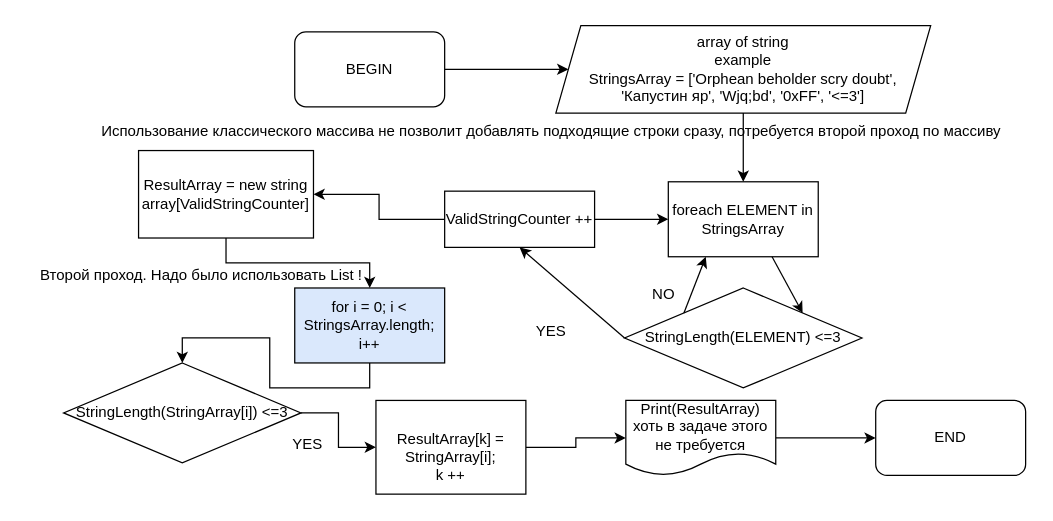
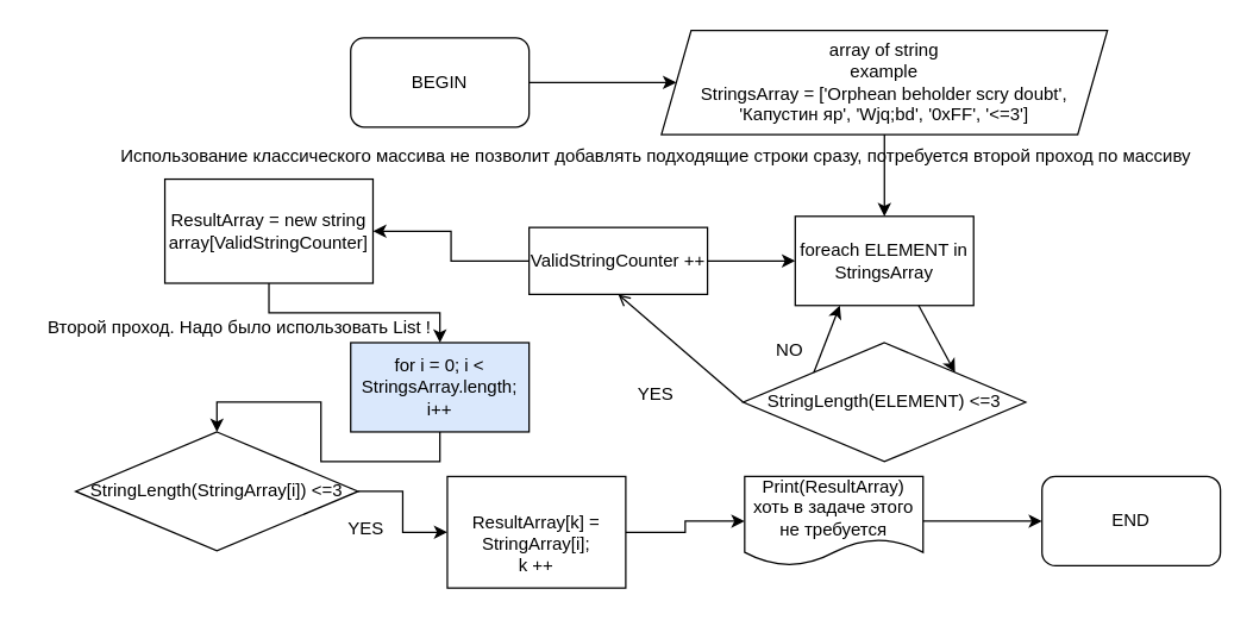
  <mxCell id="0" />
  <mxCell id="1" parent="0" />
  <mxCell id="2" value="" style="edgeStyle=orthogonalEdgeStyle;rounded=0;orthogonalLoop=1;jettySize=auto;html=1;" edge="1" parent="1" source="3" target="4"><mxGeometry relative="1" as="geometry" /></mxCell>
  <mxCell id="3" value="BEGIN" style="rounded=1;whiteSpace=wrap;html=1;" vertex="1" parent="1"><mxGeometry x="235" y="25" width="120" height="60" as="geometry" /></mxCell>
  <mxCell id="4" value="array of string&lt;br&gt;example&lt;br&gt;StringsArray = ['Orphean beholder scry doubt', 'Капустин яр', 'Wjq;bd', '0xFF', '&amp;lt;=3']" style="shape=parallelogram;perimeter=parallelogramPerimeter;whiteSpace=wrap;html=1;fixedSize=1;" vertex="1" parent="1"><mxGeometry x="444" y="20" width="300" height="70" as="geometry" /></mxCell>
  <mxCell id="5" value="Использование классического массива не позволит добавлять подходящие строки сразу, потребуется второй проход по массиву" style="text;html=1;align=center;verticalAlign=middle;resizable=0;points=[];autosize=1;strokeColor=none;fillColor=none;" vertex="1" parent="1"><mxGeometry x="70" y="90" width="740" height="30" as="geometry" /></mxCell>
  <mxCell id="6" value="" style="edgeStyle=orthogonalEdgeStyle;rounded=0;orthogonalLoop=1;jettySize=auto;html=1;" edge="1" parent="1" source="7" target="21"><mxGeometry relative="1" as="geometry" /></mxCell>
  <mxCell id="7" value="ResultArray = new string array[ValidStringCounter]&lt;br&gt;" style="rounded=0;whiteSpace=wrap;html=1;" vertex="1" parent="1"><mxGeometry x="110" y="120" width="140" height="70" as="geometry" /></mxCell>
  <mxCell id="8" value="foreach ELEMENT in StringsArray" style="rounded=0;whiteSpace=wrap;html=1;" vertex="1" parent="1"><mxGeometry x="534" y="145" width="120" height="60" as="geometry" /></mxCell>
  <mxCell id="9" value="StringLength(ELEMENT) &amp;lt;=3" style="rhombus;whiteSpace=wrap;html=1;" vertex="1" parent="1"><mxGeometry x="499" y="230" width="190" height="80" as="geometry" /></mxCell>
  <mxCell id="10" value="" style="endArrow=classic;html=1;rounded=0;exitX=0;exitY=0;exitDx=0;exitDy=0;entryX=0.25;entryY=1;entryDx=0;entryDy=0;" edge="1" parent="1" source="9" target="8"><mxGeometry width="50" height="50" relative="1" as="geometry"><mxPoint x="420" y="310" as="sourcePoint" /><mxPoint x="470" y="260" as="targetPoint" /></mxGeometry></mxCell>
  <mxCell id="11" value="" style="endArrow=classic;html=1;rounded=0;exitX=0.692;exitY=1;exitDx=0;exitDy=0;exitPerimeter=0;entryX=1;entryY=0;entryDx=0;entryDy=0;" edge="1" parent="1" source="8" target="9"><mxGeometry width="50" height="50" relative="1" as="geometry"><mxPoint x="420" y="310" as="sourcePoint" /><mxPoint x="470" y="260" as="targetPoint" /></mxGeometry></mxCell>
  <mxCell id="12" value="" style="edgeStyle=orthogonalEdgeStyle;rounded=0;orthogonalLoop=1;jettySize=auto;html=1;" edge="1" parent="1" source="14" target="8"><mxGeometry relative="1" as="geometry" /></mxCell>
  <mxCell id="13" value="" style="edgeStyle=orthogonalEdgeStyle;rounded=0;orthogonalLoop=1;jettySize=auto;html=1;" edge="1" parent="1" source="14" target="7"><mxGeometry relative="1" as="geometry" /></mxCell>
  <mxCell id="14" value="ValidStringCounter ++" style="rounded=0;whiteSpace=wrap;html=1;" vertex="1" parent="1"><mxGeometry x="355" y="152.5" width="120" height="45" as="geometry" /></mxCell>
  <mxCell id="15" value="NO" style="text;html=1;align=center;verticalAlign=middle;resizable=0;points=[];autosize=1;strokeColor=none;fillColor=none;" vertex="1" parent="1"><mxGeometry x="510" y="220" width="40" height="30" as="geometry" /></mxCell>
  <mxCell id="16" value="YES" style="text;html=1;align=center;verticalAlign=middle;resizable=0;points=[];autosize=1;strokeColor=none;fillColor=none;" vertex="1" parent="1"><mxGeometry x="415" y="250" width="50" height="30" as="geometry" /></mxCell>
- <mxCell id="17" value="" style="endArrow=classic;html=1;rounded=0;exitX=0;exitY=0.5;exitDx=0;exitDy=0;entryX=0.5;entryY=1;entryDx=0;entryDy=0;" edge="1" parent="1" source="9" target="14"><mxGeometry width="50" height="50" relative="1" as="geometry"><mxPoint x="420" y="220" as="sourcePoint" /><mxPoint x="470" y="170" as="targetPoint" /></mxGeometry></mxCell>
+ <mxCell id="17" value="" style="endArrow=open;html=1;rounded=0;exitX=0;exitY=0.5;exitDx=0;exitDy=0;entryX=0.5;entryY=1;entryDx=0;entryDy=0;" edge="1" parent="1" source="9" target="14"><mxGeometry width="50" height="50" relative="1" as="geometry"><mxPoint x="420" y="220" as="sourcePoint" /><mxPoint x="470" y="170" as="targetPoint" /></mxGeometry></mxCell>
  <mxCell id="18" style="edgeStyle=orthogonalEdgeStyle;rounded=0;orthogonalLoop=1;jettySize=auto;html=1;exitX=0.5;exitY=1;exitDx=0;exitDy=0;" edge="1" parent="1" source="7" target="7"><mxGeometry relative="1" as="geometry" /></mxCell>
  <mxCell id="19" value="" style="endArrow=classic;html=1;rounded=0;exitX=0.5;exitY=1;exitDx=0;exitDy=0;entryX=0.5;entryY=0;entryDx=0;entryDy=0;" edge="1" parent="1" source="4" target="8"><mxGeometry width="50" height="50" relative="1" as="geometry"><mxPoint x="420" y="220" as="sourcePoint" /><mxPoint x="470" y="170" as="targetPoint" /></mxGeometry></mxCell>
  <mxCell id="20" value="" style="edgeStyle=orthogonalEdgeStyle;rounded=0;orthogonalLoop=1;jettySize=auto;html=1;" edge="1" parent="1" source="21" target="23"><mxGeometry relative="1" as="geometry" /></mxCell>
  <mxCell id="21" value="for i = 0; i &amp;lt; StringsArray.length; i++" style="rounded=0;whiteSpace=wrap;html=1;fillColor=#dae8fc;" vertex="1" parent="1"><mxGeometry x="235" y="230" width="120" height="60" as="geometry" /></mxCell>
  <mxCell id="22" value="" style="edgeStyle=orthogonalEdgeStyle;rounded=0;orthogonalLoop=1;jettySize=auto;html=1;" edge="1" parent="1" source="23" target="25"><mxGeometry relative="1" as="geometry" /></mxCell>
  <mxCell id="23" value="StringLength(StringArray[i]) &amp;lt;=3" style="rhombus;whiteSpace=wrap;html=1;" vertex="1" parent="1"><mxGeometry x="50" y="290" width="190" height="80" as="geometry" /></mxCell>
  <mxCell id="24" value="" style="edgeStyle=orthogonalEdgeStyle;rounded=0;orthogonalLoop=1;jettySize=auto;html=1;" edge="1" parent="1" source="25" target="28"><mxGeometry relative="1" as="geometry" /></mxCell>
  <mxCell id="25" value="&lt;br&gt;ResultArray[k] = StringArray[i];&lt;br&gt;k ++&lt;br&gt;" style="rounded=0;whiteSpace=wrap;html=1;" vertex="1" parent="1"><mxGeometry x="300" y="320" width="120" height="75" as="geometry" /></mxCell>
  <mxCell id="26" value="YES" style="text;html=1;align=center;verticalAlign=middle;resizable=0;points=[];autosize=1;strokeColor=none;fillColor=none;" vertex="1" parent="1"><mxGeometry x="220" y="340" width="50" height="30" as="geometry" /></mxCell>
  <mxCell id="27" value="" style="edgeStyle=orthogonalEdgeStyle;rounded=0;orthogonalLoop=1;jettySize=auto;html=1;" edge="1" parent="1" source="28" target="30"><mxGeometry relative="1" as="geometry" /></mxCell>
  <mxCell id="28" value="Print(ResultArray)&lt;br&gt;хоть в задаче этого не требуется" style="shape=document;whiteSpace=wrap;html=1;boundedLbl=1;" vertex="1" parent="1"><mxGeometry x="500" y="320" width="120" height="60" as="geometry" /></mxCell>
  <mxCell id="29" value="Второй проход. Надо было использовать List !" style="text;html=1;align=center;verticalAlign=middle;resizable=0;points=[];autosize=1;strokeColor=none;fillColor=none;" vertex="1" parent="1"><mxGeometry x="20" y="205" width="280" height="30" as="geometry" /></mxCell>
  <mxCell id="30" value="END" style="rounded=1;whiteSpace=wrap;html=1;" vertex="1" parent="1"><mxGeometry x="700" y="320" width="120" height="60" as="geometry" /></mxCell>
